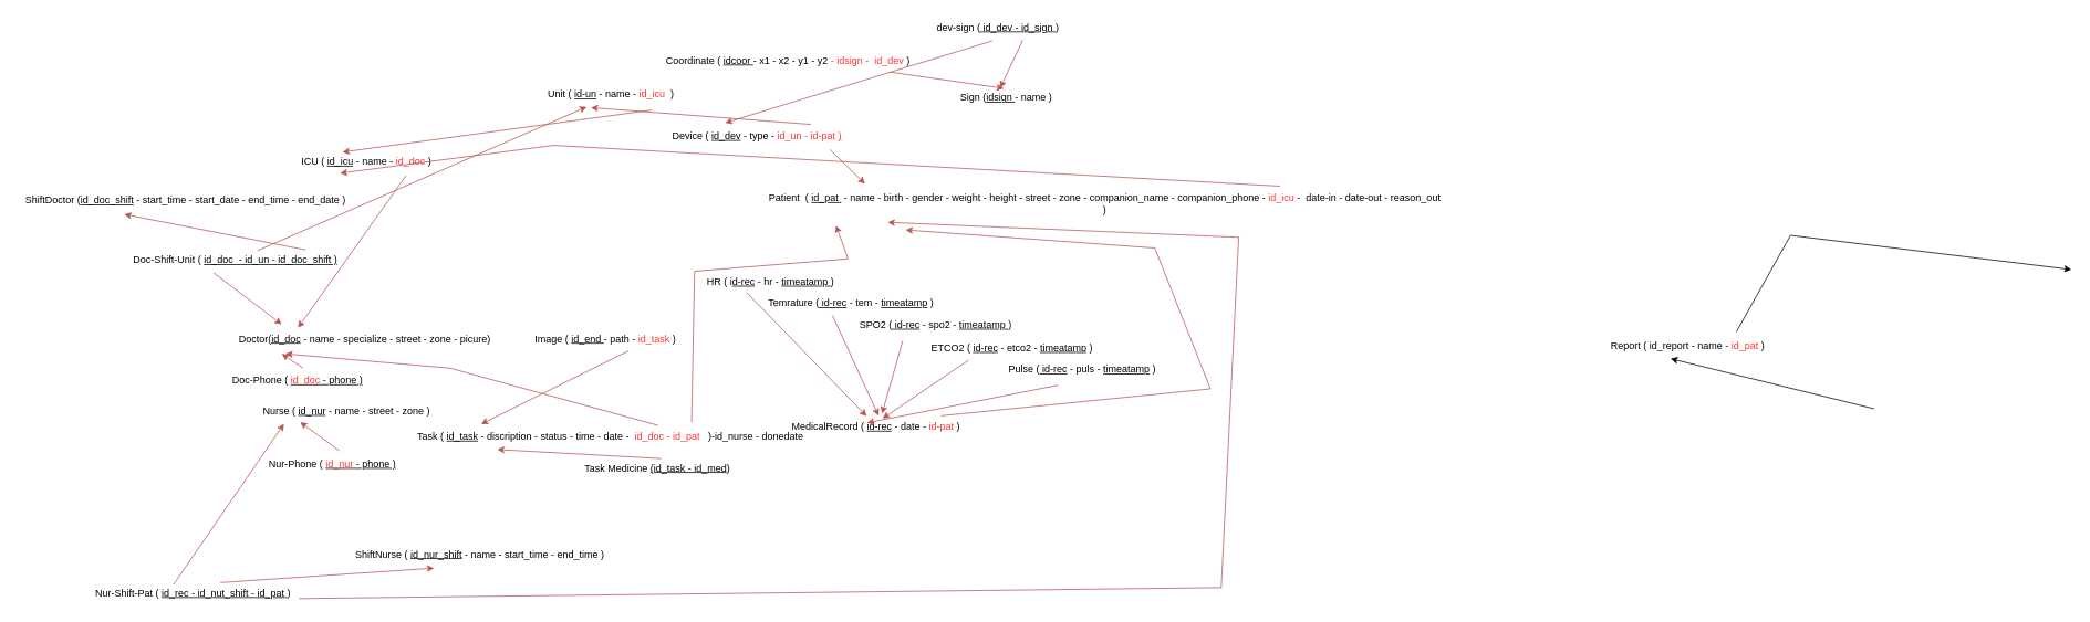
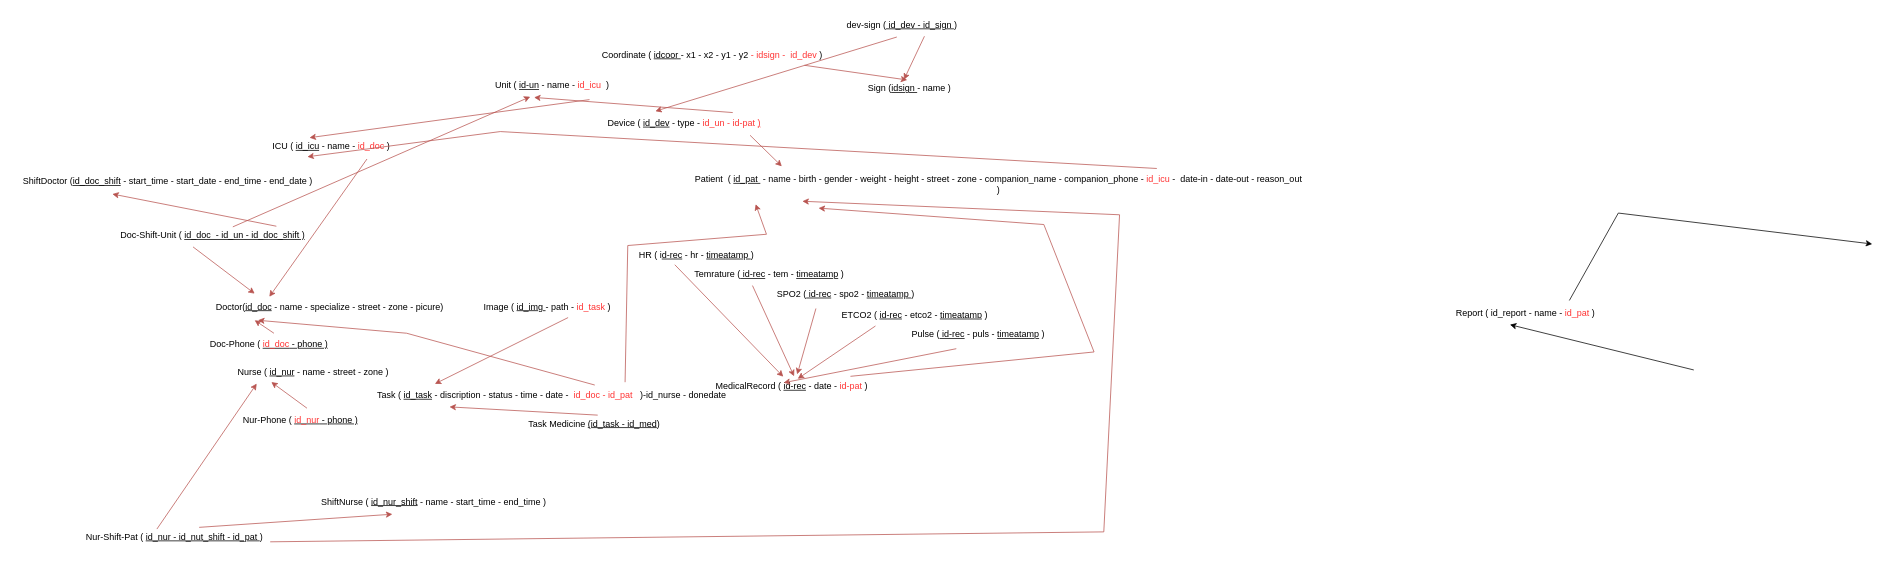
  <mxCell id="0" />
  <mxCell id="1" parent="0" />
  <mxCell id="2" value="Patient&amp;nbsp; (&amp;nbsp;&lt;u style=&quot;border-color: var(--border-color);&quot;&gt;id_pat&amp;nbsp;&lt;/u&gt;&amp;nbsp;- name - birth - gender - weight - height - street - zone - companion_name - companion_phone - &lt;font color=&quot;#ff3333&quot;&gt;id_icu &lt;/font&gt;-&amp;nbsp;&amp;nbsp;date-in - date-out - reason_out&amp;nbsp;&lt;br&gt;&lt;span style=&quot;&quot;&gt;)&amp;nbsp;&lt;/span&gt;" style="text;html=1;align=center;verticalAlign=middle;resizable=0;points=[];autosize=1;strokeColor=none;fillColor=none;" parent="1" vertex="1"><mxGeometry x="916" y="225" width="831" height="41" as="geometry" /></mxCell>
  <mxCell id="3" value="ICU (&amp;nbsp;&lt;u style=&quot;border-color: var(--border-color);&quot;&gt;id_icu&lt;/u&gt;&amp;nbsp;- name -&lt;font color=&quot;#ff3333&quot;&gt; id_doc&lt;/font&gt; )" style="text;html=1;align=center;verticalAlign=middle;resizable=0;points=[];autosize=1;strokeColor=none;fillColor=none;" parent="1" vertex="1"><mxGeometry x="352.5" y="182" width="175" height="26" as="geometry" /></mxCell>
  <mxCell id="4" value="Unit ( &lt;u&gt;id-un&lt;/u&gt; - name - &lt;font color=&quot;#ff3333&quot;&gt;id_icu&amp;nbsp;&amp;nbsp;&lt;/font&gt;)" style="text;html=1;align=center;verticalAlign=middle;resizable=0;points=[];autosize=1;strokeColor=none;fillColor=none;" parent="1" vertex="1"><mxGeometry x="650" y="101" width="170" height="26" as="geometry" /></mxCell>
  <mxCell id="5" value="Device (&amp;nbsp;&lt;u style=&quot;border-color: var(--border-color);&quot;&gt;id_dev&lt;/u&gt;&amp;nbsp;- type - &lt;font color=&quot;#ff3333&quot;&gt;id_un - id-pat&lt;/font&gt;&amp;nbsp;&lt;span style=&quot;border-color: var(--border-color);&quot;&gt;&lt;font style=&quot;border-color: var(--border-color);&quot; color=&quot;#ff3333&quot;&gt;&lt;u&gt;)&lt;/u&gt;&lt;/font&gt;&lt;/span&gt;" style="text;html=1;align=center;verticalAlign=middle;resizable=0;points=[];autosize=1;strokeColor=none;fillColor=none;" parent="1" vertex="1"><mxGeometry x="800" y="151" width="222" height="26" as="geometry" /></mxCell>
  <mxCell id="6" value="Doctor(&lt;u style=&quot;border-color: var(--border-color);&quot;&gt;id_doc&lt;/u&gt;&amp;nbsp;- name - specialize - street - zone - picure)" style="text;html=1;align=center;verticalAlign=middle;resizable=0;points=[];autosize=1;strokeColor=none;fillColor=none;" parent="1" vertex="1"><mxGeometry x="277" y="396" width="321" height="26" as="geometry" /></mxCell>
  <mxCell id="7" value="ShiftDoctor (&lt;u style=&quot;border-color: var(--border-color);&quot;&gt;id_doc_shift&lt;/u&gt;&amp;nbsp;- start_time - start_date - end_time - end_date )" style="text;html=1;align=center;verticalAlign=middle;resizable=0;points=[];autosize=1;strokeColor=none;fillColor=none;" parent="1" vertex="1"><mxGeometry x="20" y="229" width="404" height="26" as="geometry" /></mxCell>
  <mxCell id="8" value="Task (&amp;nbsp;&lt;u style=&quot;border-color: var(--border-color);&quot;&gt;id_task&lt;/u&gt;&amp;nbsp;- discription - status - time - date -&amp;nbsp;&amp;nbsp;&lt;font style=&quot;border-color: var(--border-color);&quot; color=&quot;#ff3333&quot;&gt;id_doc - id_pat&amp;nbsp; &amp;nbsp;&lt;/font&gt;&lt;span style=&quot;&quot;&gt;)-id_nurse - donedate&amp;nbsp;&lt;/span&gt;" style="text;html=1;align=center;verticalAlign=middle;resizable=0;points=[];autosize=1;strokeColor=none;fillColor=none;" parent="1" vertex="1"><mxGeometry x="492.5" y="514" width="487" height="26" as="geometry" /></mxCell>
  <mxCell id="9" value="Nurse (&amp;nbsp;&lt;u style=&quot;border-color: var(--border-color);&quot;&gt;id_nur&lt;/u&gt;&amp;nbsp;- name - street - zone &lt;span style=&quot;&quot;&gt;)&lt;/span&gt;" style="text;html=1;align=center;verticalAlign=middle;resizable=0;points=[];autosize=1;strokeColor=none;fillColor=none;" parent="1" vertex="1"><mxGeometry x="306" y="483" width="219" height="26" as="geometry" /></mxCell>
  <mxCell id="10" value="ShiftNurse (&amp;nbsp;&lt;u style=&quot;border-color: var(--border-color);&quot;&gt;id_nur_shift&lt;/u&gt;&amp;nbsp;- name - start_time - end_time )" style="text;html=1;align=center;verticalAlign=middle;resizable=0;points=[];autosize=1;strokeColor=none;fillColor=none;" parent="1" vertex="1"><mxGeometry x="418" y="656" width="318" height="26" as="geometry" /></mxCell>
  <mxCell id="11" value="Doc-Phone ( &lt;u&gt;&lt;font color=&quot;#ff3333&quot;&gt;id_doc&lt;/font&gt;&amp;nbsp;- phone )&lt;/u&gt;" style="text;html=1;align=center;verticalAlign=middle;resizable=0;points=[];autosize=1;strokeColor=none;fillColor=none;" parent="1" vertex="1"><mxGeometry x="269" y="446" width="175" height="26" as="geometry" /></mxCell>
  <mxCell id="12" value="Nur-Phone ( &lt;u&gt;&lt;font color=&quot;#ff3333&quot;&gt;id_nur&lt;/font&gt;&amp;nbsp;- phone )&lt;/u&gt;" style="text;html=1;align=center;verticalAlign=middle;resizable=0;points=[];autosize=1;strokeColor=none;fillColor=none;" parent="1" vertex="1"><mxGeometry x="313" y="547" width="171" height="26" as="geometry" /></mxCell>
  <mxCell id="13" value="Doc-Shift-Unit ( &lt;u&gt;id_doc&amp;nbsp; - id_un -&amp;nbsp;id_doc_shift&amp;nbsp;)&lt;/u&gt;" style="text;html=1;align=center;verticalAlign=middle;resizable=0;points=[];autosize=1;strokeColor=none;fillColor=none;" parent="1" vertex="1"><mxGeometry x="150" y="301" width="264" height="26" as="geometry" /></mxCell>
- <mxCell id="14" value="Nur-Shift-Pat ( &lt;u&gt;id_rec - id_nut_shift - id_pat &lt;/u&gt;)" style="text;html=1;align=center;verticalAlign=middle;resizable=0;points=[];autosize=1;strokeColor=none;fillColor=none;" parent="1" vertex="1"><mxGeometry x="104" y="703" width="254" height="26" as="geometry" /></mxCell>
+ <mxCell id="14" value="Nur-Shift-Pat ( &lt;u&gt;id_nur - id_nut_shift - id_pat &lt;/u&gt;)" style="text;html=1;align=center;verticalAlign=middle;resizable=0;points=[];autosize=1;strokeColor=none;fillColor=none;" parent="1" vertex="1"><mxGeometry x="104" y="703" width="254" height="26" as="geometry" /></mxCell>
  <mxCell id="15" value="MedicalRecord ( &lt;u&gt;id-rec&lt;/u&gt; - date - &lt;font color=&quot;#ff3333&quot;&gt;id-pat &lt;/font&gt;)&amp;nbsp;" style="text;html=1;align=center;verticalAlign=middle;resizable=0;points=[];autosize=1;strokeColor=none;fillColor=none;" parent="1" vertex="1"><mxGeometry x="944" y="502" width="224" height="26" as="geometry" /></mxCell>
  <mxCell id="16" value="HR ( i&lt;u&gt;d-rec&lt;/u&gt; - hr - &lt;u&gt;timeatamp &lt;/u&gt;)&amp;nbsp;" style="text;html=1;align=center;verticalAlign=middle;resizable=0;points=[];autosize=1;strokeColor=none;fillColor=none;" parent="1" vertex="1"><mxGeometry x="841" y="327" width="175" height="26" as="geometry" /></mxCell>
  <mxCell id="17" value="Temrature (&lt;u&gt; id-rec&lt;/u&gt; - tem - &lt;u&gt;timeatamp&lt;/u&gt; )&amp;nbsp;" style="text;html=1;align=center;verticalAlign=middle;resizable=0;points=[];autosize=1;strokeColor=none;fillColor=none;" parent="1" vertex="1"><mxGeometry x="915.5" y="353" width="221" height="26" as="geometry" /></mxCell>
  <mxCell id="18" value="SPO2 (&lt;u&gt; id-rec&lt;/u&gt; - spo2 - &lt;u&gt;timeatamp &lt;/u&gt;)&amp;nbsp;" style="text;html=1;align=center;verticalAlign=middle;resizable=0;points=[];autosize=1;strokeColor=none;fillColor=none;" parent="1" vertex="1"><mxGeometry x="1025" y="379" width="205" height="26" as="geometry" /></mxCell>
  <mxCell id="19" value="ETCO2 ( &lt;u&gt;id-rec&lt;/u&gt; - etco2 - &lt;u&gt;timeatamp&lt;/u&gt; )&amp;nbsp;" style="text;html=1;align=center;verticalAlign=middle;resizable=0;points=[];autosize=1;strokeColor=none;fillColor=none;" parent="1" vertex="1"><mxGeometry x="1112" y="407" width="216" height="26" as="geometry" /></mxCell>
  <mxCell id="20" value="Pulse (&lt;u&gt; id-rec&lt;/u&gt; - puls - &lt;u&gt;timeatamp&lt;/u&gt; )&amp;nbsp;" style="text;html=1;align=center;verticalAlign=middle;resizable=0;points=[];autosize=1;strokeColor=none;fillColor=none;" parent="1" vertex="1"><mxGeometry x="1205" y="433" width="199" height="26" as="geometry" /></mxCell>
  <mxCell id="21" value="" style="endArrow=classic;html=1;rounded=0;exitX=0.775;exitY=1.139;exitDx=0;exitDy=0;exitPerimeter=0;entryX=0.252;entryY=-0.025;entryDx=0;entryDy=0;entryPerimeter=0;fillColor=#f8cecc;strokeColor=#b85450;" parent="1" source="3" target="6" edge="1"><mxGeometry width="50" height="50" relative="1" as="geometry"><mxPoint x="585" y="344" as="sourcePoint" /><mxPoint x="635" y="294" as="targetPoint" /></mxGeometry></mxCell>
  <mxCell id="22" value="" style="endArrow=classic;html=1;rounded=0;exitX=0.543;exitY=-0.075;exitDx=0;exitDy=0;exitPerimeter=0;entryX=0.191;entryY=1.179;entryDx=0;entryDy=0;entryPerimeter=0;fillColor=#f8cecc;strokeColor=#b85450;" parent="1" source="11" target="6" edge="1"><mxGeometry width="50" height="50" relative="1" as="geometry"><mxPoint x="585" y="344" as="sourcePoint" /><mxPoint x="635" y="294" as="targetPoint" /></mxGeometry></mxCell>
  <mxCell id="23" value="" style="endArrow=classic;html=1;rounded=0;exitX=0.402;exitY=1.072;exitDx=0;exitDy=0;exitPerimeter=0;entryX=0.191;entryY=-0.186;entryDx=0;entryDy=0;entryPerimeter=0;fillColor=#f8cecc;strokeColor=#b85450;" parent="1" source="13" target="6" edge="1"><mxGeometry width="50" height="50" relative="1" as="geometry"><mxPoint x="585" y="344" as="sourcePoint" /><mxPoint x="635" y="294" as="targetPoint" /></mxGeometry></mxCell>
  <mxCell id="24" value="" style="endArrow=classic;html=1;rounded=0;exitX=0.823;exitY=0.01;exitDx=0;exitDy=0;exitPerimeter=0;entryX=0.318;entryY=1.128;entryDx=0;entryDy=0;entryPerimeter=0;fillColor=#f8cecc;strokeColor=#b85450;" parent="1" source="13" target="7" edge="1"><mxGeometry width="50" height="50" relative="1" as="geometry"><mxPoint x="452" y="349" as="sourcePoint" /><mxPoint x="384" y="288" as="targetPoint" /></mxGeometry></mxCell>
  <mxCell id="25" value="" style="endArrow=classic;html=1;rounded=0;exitX=0.603;exitY=0.043;exitDx=0;exitDy=0;exitPerimeter=0;entryX=0.329;entryY=1.06;entryDx=0;entryDy=0;entryPerimeter=0;fillColor=#f8cecc;strokeColor=#b85450;" parent="1" source="13" target="4" edge="1"><mxGeometry width="50" height="50" relative="1" as="geometry"><mxPoint x="452" y="349" as="sourcePoint" /><mxPoint x="502" y="299" as="targetPoint" /></mxGeometry></mxCell>
  <mxCell id="26" value="" style="endArrow=classic;html=1;rounded=0;exitX=0.794;exitY=1.207;exitDx=0;exitDy=0;exitPerimeter=0;entryX=0.337;entryY=0.045;entryDx=0;entryDy=0;entryPerimeter=0;fillColor=#f8cecc;strokeColor=#b85450;" parent="1" source="4" target="3" edge="1"><mxGeometry width="50" height="50" relative="1" as="geometry"><mxPoint x="452" y="349" as="sourcePoint" /><mxPoint x="502" y="299" as="targetPoint" /></mxGeometry></mxCell>
  <mxCell id="27" value="" style="endArrow=classic;html=1;rounded=0;exitX=0.556;exitY=-0.115;exitDx=0;exitDy=0;exitPerimeter=0;entryX=0.249;entryY=1.007;entryDx=0;entryDy=0;entryPerimeter=0;fillColor=#f8cecc;strokeColor=#b85450;" parent="1" source="12" target="9" edge="1"><mxGeometry width="50" height="50" relative="1" as="geometry"><mxPoint x="533" y="496" as="sourcePoint" /><mxPoint x="583" y="446" as="targetPoint" /></mxGeometry></mxCell>
  <mxCell id="28" value="" style="endArrow=classic;html=1;rounded=0;exitX=0.631;exitY=-0.002;exitDx=0;exitDy=0;exitPerimeter=0;entryX=0.327;entryY=1.132;entryDx=0;entryDy=0;entryPerimeter=0;fillColor=#f8cecc;strokeColor=#b85450;" parent="1" source="14" target="10" edge="1"><mxGeometry width="50" height="50" relative="1" as="geometry"><mxPoint x="533" y="583" as="sourcePoint" /><mxPoint x="583" y="533" as="targetPoint" /></mxGeometry></mxCell>
  <mxCell id="29" value="" style="endArrow=classic;html=1;rounded=0;exitX=0.409;exitY=0.085;exitDx=0;exitDy=0;exitPerimeter=0;entryX=0.16;entryY=1.087;entryDx=0;entryDy=0;entryPerimeter=0;fillColor=#f8cecc;strokeColor=#b85450;" parent="1" source="14" target="9" edge="1"><mxGeometry width="50" height="50" relative="1" as="geometry"><mxPoint x="533" y="583" as="sourcePoint" /><mxPoint x="583" y="533" as="targetPoint" /></mxGeometry></mxCell>
  <mxCell id="30" value="" style="endArrow=classic;html=1;rounded=0;exitX=0.33;exitY=0.986;exitDx=0;exitDy=0;exitPerimeter=0;fillColor=#f8cecc;strokeColor=#b85450;" parent="1" source="16" target="15" edge="1"><mxGeometry width="50" height="50" relative="1" as="geometry"><mxPoint x="785" y="500" as="sourcePoint" /><mxPoint x="835" y="450" as="targetPoint" /></mxGeometry></mxCell>
  <mxCell id="31" value="" style="endArrow=classic;html=1;rounded=0;entryX=0.508;entryY=-0.024;entryDx=0;entryDy=0;entryPerimeter=0;exitX=0.393;exitY=1.055;exitDx=0;exitDy=0;exitPerimeter=0;fillColor=#f8cecc;strokeColor=#b85450;" parent="1" source="17" target="15" edge="1"><mxGeometry width="50" height="50" relative="1" as="geometry"><mxPoint x="785" y="500" as="sourcePoint" /><mxPoint x="835" y="450" as="targetPoint" /></mxGeometry></mxCell>
  <mxCell id="32" value="" style="endArrow=classic;html=1;rounded=0;entryX=0.527;entryY=-0.121;entryDx=0;entryDy=0;entryPerimeter=0;fillColor=#f8cecc;strokeColor=#b85450;" parent="1" target="15" edge="1"><mxGeometry width="50" height="50" relative="1" as="geometry"><mxPoint x="1087" y="411" as="sourcePoint" /><mxPoint x="835" y="450" as="targetPoint" /></mxGeometry></mxCell>
  <mxCell id="33" value="" style="endArrow=classic;html=1;rounded=0;entryX=0.53;entryY=0.105;entryDx=0;entryDy=0;entryPerimeter=0;exitX=0.252;exitY=1.051;exitDx=0;exitDy=0;exitPerimeter=0;fillColor=#f8cecc;strokeColor=#b85450;" parent="1" source="19" target="15" edge="1"><mxGeometry width="50" height="50" relative="1" as="geometry"><mxPoint x="785" y="500" as="sourcePoint" /><mxPoint x="835" y="450" as="targetPoint" /></mxGeometry></mxCell>
  <mxCell id="34" value="" style="endArrow=classic;html=1;rounded=0;exitX=0.348;exitY=1.217;exitDx=0;exitDy=0;exitPerimeter=0;fillColor=#f8cecc;strokeColor=#b85450;" parent="1" source="20" edge="1"><mxGeometry width="50" height="50" relative="1" as="geometry"><mxPoint x="785" y="500" as="sourcePoint" /><mxPoint x="1044" y="510" as="targetPoint" /></mxGeometry></mxCell>
  <mxCell id="35" value="" style="endArrow=classic;html=1;rounded=0;entryX=0.359;entryY=1.095;entryDx=0;entryDy=0;entryPerimeter=0;exitX=0.793;exitY=-0.051;exitDx=0;exitDy=0;exitPerimeter=0;fillColor=#f8cecc;strokeColor=#b85450;" parent="1" source="5" target="4" edge="1"><mxGeometry width="50" height="50" relative="1" as="geometry"><mxPoint x="785" y="395" as="sourcePoint" /><mxPoint x="835" y="345" as="targetPoint" /></mxGeometry></mxCell>
  <mxCell id="36" value="" style="endArrow=classic;html=1;rounded=0;exitX=0.897;exitY=1.113;exitDx=0;exitDy=0;exitPerimeter=0;entryX=0.151;entryY=-0.089;entryDx=0;entryDy=0;entryPerimeter=0;fillColor=#f8cecc;strokeColor=#b85450;" parent="1" source="5" target="2" edge="1"><mxGeometry width="50" height="50" relative="1" as="geometry"><mxPoint x="1054.496" y="217.064" as="sourcePoint" /><mxPoint x="835" y="345" as="targetPoint" /></mxGeometry></mxCell>
  <mxCell id="37" value="" style="endArrow=classic;html=1;rounded=0;entryX=0.321;entryY=1.024;entryDx=0;entryDy=0;entryPerimeter=0;exitX=0.753;exitY=-0.018;exitDx=0;exitDy=0;exitPerimeter=0;fillColor=#f8cecc;strokeColor=#b85450;" parent="1" source="2" target="3" edge="1"><mxGeometry width="50" height="50" relative="1" as="geometry"><mxPoint x="851.914" y="278.52" as="sourcePoint" /><mxPoint x="650" y="223" as="targetPoint" /><Array as="points"><mxPoint x="666" y="175" /></Array></mxGeometry></mxCell>
  <mxCell id="38" value="" style="endArrow=classic;html=1;rounded=0;exitX=0.615;exitY=-0.034;exitDx=0;exitDy=0;exitPerimeter=0;entryX=0.205;entryY=1.182;entryDx=0;entryDy=0;entryPerimeter=0;fillColor=#f8cecc;strokeColor=#b85450;" parent="1" source="8" target="6" edge="1"><mxGeometry width="50" height="50" relative="1" as="geometry"><mxPoint x="700" y="459" as="sourcePoint" /><mxPoint x="750" y="409" as="targetPoint" /><Array as="points"><mxPoint x="541" y="444" /></Array></mxGeometry></mxCell>
  <mxCell id="39" value="" style="endArrow=classic;html=1;rounded=0;exitX=0.698;exitY=-0.18;exitDx=0;exitDy=0;exitPerimeter=0;entryX=0.109;entryY=1.142;entryDx=0;entryDy=0;entryPerimeter=0;fillColor=#f8cecc;strokeColor=#b85450;" parent="1" source="8" target="2" edge="1"><mxGeometry width="50" height="50" relative="1" as="geometry"><mxPoint x="851" y="481" as="sourcePoint" /><mxPoint x="901" y="431" as="targetPoint" /><Array as="points"><mxPoint x="836" y="327" /><mxPoint x="1021" y="312" /></Array></mxGeometry></mxCell>
  <mxCell id="40" value="" style="endArrow=classic;html=1;rounded=0;exitX=0.844;exitY=-0.02;exitDx=0;exitDy=0;exitPerimeter=0;entryX=0.21;entryY=1.271;entryDx=0;entryDy=0;entryPerimeter=0;fillColor=#f8cecc;strokeColor=#b85450;" parent="1" source="15" target="2" edge="1"><mxGeometry width="50" height="50" relative="1" as="geometry"><mxPoint x="979" y="479" as="sourcePoint" /><mxPoint x="1029" y="429" as="targetPoint" /><Array as="points"><mxPoint x="1458" y="469" /><mxPoint x="1391" y="299" /></Array></mxGeometry></mxCell>
  <mxCell id="41" value="" style="endArrow=classic;html=1;rounded=0;exitX=1.004;exitY=0.74;exitDx=0;exitDy=0;exitPerimeter=0;entryX=0.184;entryY=1.048;entryDx=0;entryDy=0;entryPerimeter=0;fillColor=#f8cecc;strokeColor=#b85450;" parent="1" source="14" target="2" edge="1"><mxGeometry width="50" height="50" relative="1" as="geometry"><mxPoint x="640" y="606" as="sourcePoint" /><mxPoint x="690" y="556" as="targetPoint" /><Array as="points"><mxPoint x="1471" y="709" /><mxPoint x="1492" y="286" /></Array></mxGeometry></mxCell>
  <mxCell id="42" value="Coordinate ( &lt;u&gt;idcoor &lt;/u&gt;- x1 - x2 - y1 - y2 &lt;font color=&quot;#ff3333&quot;&gt;- idsign -&amp;nbsp; id_dev&amp;nbsp;&lt;/font&gt;)&amp;nbsp;" style="text;html=1;align=center;verticalAlign=middle;resizable=0;points=[];autosize=1;strokeColor=none;fillColor=none;" parent="1" vertex="1"><mxGeometry x="792" y="60" width="315" height="26" as="geometry" /></mxCell>
  <mxCell id="43" value="Sign (&lt;u&gt;idsign &lt;/u&gt;- name )&amp;nbsp;" style="text;html=1;align=center;verticalAlign=middle;resizable=0;points=[];autosize=1;strokeColor=none;fillColor=none;" parent="1" vertex="1"><mxGeometry x="1147" y="105" width="132" height="26" as="geometry" /></mxCell>
  <mxCell id="44" value="" style="endArrow=classic;html=1;rounded=0;exitX=0.888;exitY=1.023;exitDx=0;exitDy=0;exitPerimeter=0;entryX=0.468;entryY=0.046;entryDx=0;entryDy=0;entryPerimeter=0;fillColor=#f8cecc;strokeColor=#b85450;" parent="1" source="42" target="43" edge="1"><mxGeometry width="50" height="50" relative="1" as="geometry"><mxPoint x="1329" y="153" as="sourcePoint" /><mxPoint x="1197" y="148" as="targetPoint" /></mxGeometry></mxCell>
- <mxCell id="45" value="Image ( &lt;u&gt;id_end &lt;/u&gt;- path - &lt;font color=&quot;#ff3333&quot;&gt;id_task &lt;/font&gt;)&amp;nbsp;" style="text;html=1;align=center;verticalAlign=middle;resizable=0;points=[];autosize=1;strokeColor=none;fillColor=none;" parent="1" vertex="1"><mxGeometry x="634" y="396" width="191" height="26" as="geometry" /></mxCell>
+ <mxCell id="45" value="Image ( &lt;u&gt;id_img &lt;/u&gt;- path - &lt;font color=&quot;#ff3333&quot;&gt;id_task &lt;/font&gt;)&amp;nbsp;" style="text;html=1;align=center;verticalAlign=middle;resizable=0;points=[];autosize=1;strokeColor=none;fillColor=none;" parent="1" vertex="1"><mxGeometry x="634" y="396" width="191" height="26" as="geometry" /></mxCell>
  <mxCell id="46" value="" style="endArrow=classic;html=1;rounded=0;exitX=0.641;exitY=1.043;exitDx=0;exitDy=0;exitPerimeter=0;entryX=0.177;entryY=-0.093;entryDx=0;entryDy=0;entryPerimeter=0;fillColor=#f8cecc;strokeColor=#b85450;" parent="1" source="45" target="8" edge="1"><mxGeometry width="50" height="50" relative="1" as="geometry"><mxPoint x="832" y="406" as="sourcePoint" /><mxPoint x="587" y="346" as="targetPoint" /></mxGeometry></mxCell>
  <mxCell id="47" value="dev-sign (&lt;u&gt; id_dev - id_sign &lt;/u&gt;)&amp;nbsp;" style="text;html=1;align=center;verticalAlign=middle;resizable=0;points=[];autosize=1;strokeColor=none;fillColor=none;" parent="1" vertex="1"><mxGeometry x="1118" y="20" width="169" height="26" as="geometry" /></mxCell>
  <mxCell id="48" value="" style="endArrow=classic;html=1;rounded=0;entryX=0.328;entryY=-0.121;entryDx=0;entryDy=0;entryPerimeter=0;exitX=0.455;exitY=1.111;exitDx=0;exitDy=0;exitPerimeter=0;fillColor=#f8cecc;strokeColor=#b85450;" parent="1" source="47" target="5" edge="1"><mxGeometry width="50" height="50" relative="1" as="geometry"><mxPoint x="1092" y="125" as="sourcePoint" /><mxPoint x="1219" y="116" as="targetPoint" /></mxGeometry></mxCell>
  <mxCell id="49" value="" style="endArrow=classic;html=1;rounded=0;exitX=0.673;exitY=1.071;exitDx=0;exitDy=0;exitPerimeter=0;entryX=0.435;entryY=0.028;entryDx=0;entryDy=0;entryPerimeter=0;fillColor=#f8cecc;strokeColor=#b85450;" parent="1" source="47" target="43" edge="1"><mxGeometry width="50" height="50" relative="1" as="geometry"><mxPoint x="1077" y="97" as="sourcePoint" /><mxPoint x="1219" y="116" as="targetPoint" /></mxGeometry></mxCell>
  <mxCell id="50" value="Report ( id_report - name - &lt;font color=&quot;#ff3333&quot;&gt;id_pat &lt;/font&gt;)&amp;nbsp;" style="text;html=1;align=center;verticalAlign=middle;resizable=0;points=[];autosize=1;strokeColor=none;fillColor=none;" vertex="1" parent="1"><mxGeometry x="1931" y="405" width="207" height="26" as="geometry" /></mxCell>
  <mxCell id="51" value="" style="endArrow=classic;html=1;rounded=0;entryX=0.173;entryY=0.062;entryDx=0;entryDy=0;entryPerimeter=0;exitX=0.839;exitY=-0.092;exitDx=0;exitDy=0;exitPerimeter=0;" edge="1" parent="1"><mxGeometry width="50" height="50" relative="1" as="geometry"><mxPoint x="2092.003" y="400.308" as="sourcePoint" /><mxPoint x="2496" y="325" as="targetPoint" /><Array as="points"><mxPoint x="2157.33" y="283.7" /></Array></mxGeometry></mxCell>
  <mxCell id="52" value="" style="endArrow=classic;html=1;rounded=0;exitX=0.878;exitY=0;exitDx=0;exitDy=0;exitPerimeter=0;entryX=0.395;entryY=1.061;entryDx=0;entryDy=0;entryPerimeter=0;" edge="1" parent="1" target="50"><mxGeometry width="50" height="50" relative="1" as="geometry"><mxPoint x="2258" y="493" as="sourcePoint" /><mxPoint x="2354" y="701" as="targetPoint" /></mxGeometry></mxCell>
  <mxCell id="53" value="Task Medicine &lt;u&gt;(id_task - id_med&lt;/u&gt;)" style="text;html=1;align=center;verticalAlign=middle;resizable=0;points=[];autosize=1;strokeColor=none;fillColor=none;" vertex="1" parent="1"><mxGeometry x="694" y="552" width="193" height="26" as="geometry" /></mxCell>
  <mxCell id="54" value="" style="endArrow=classic;html=1;rounded=0;exitX=0.528;exitY=0.048;exitDx=0;exitDy=0;exitPerimeter=0;entryX=0.217;entryY=1.087;entryDx=0;entryDy=0;entryPerimeter=0;fillColor=#f8cecc;strokeColor=#b85450;" edge="1" parent="1" source="53" target="8"><mxGeometry width="50" height="50" relative="1" as="geometry"><mxPoint x="883" y="581" as="sourcePoint" /><mxPoint x="918" y="604" as="targetPoint" /></mxGeometry></mxCell>
